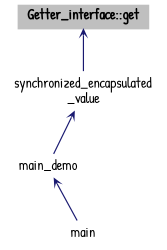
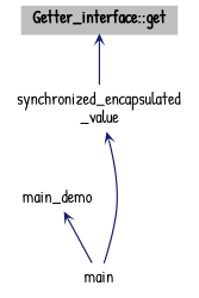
  digraph {
    fontname="Patrick Hand"
    rankdir=TB
    node [color=black fontname="Patrick Hand" fontsize=12 shape=plaintext]
    edge [arrowhead=open arrowsize=0.5 arrowtail=open color=midnightblue dir=back fontname="Patrick Hand" fontsize=15 labelfontsize=15 style=solid]
    n1 [fillcolor=grey75 fontcolor=black height=0.2 label=<<b>Getter_interface::get</b>> style=filled width=0.4]
    n2 [height=0.2 label="synchronized_encapsulated\l_value" width=0.4]
    n3 [height=0.2 label=main_demo width=0.4]
    n4 [height=0.2 label=main width=0.4]
    n1 -> n2
-   n2 -> n3
+   n2 -> n4
    n3 -> n4
  }
